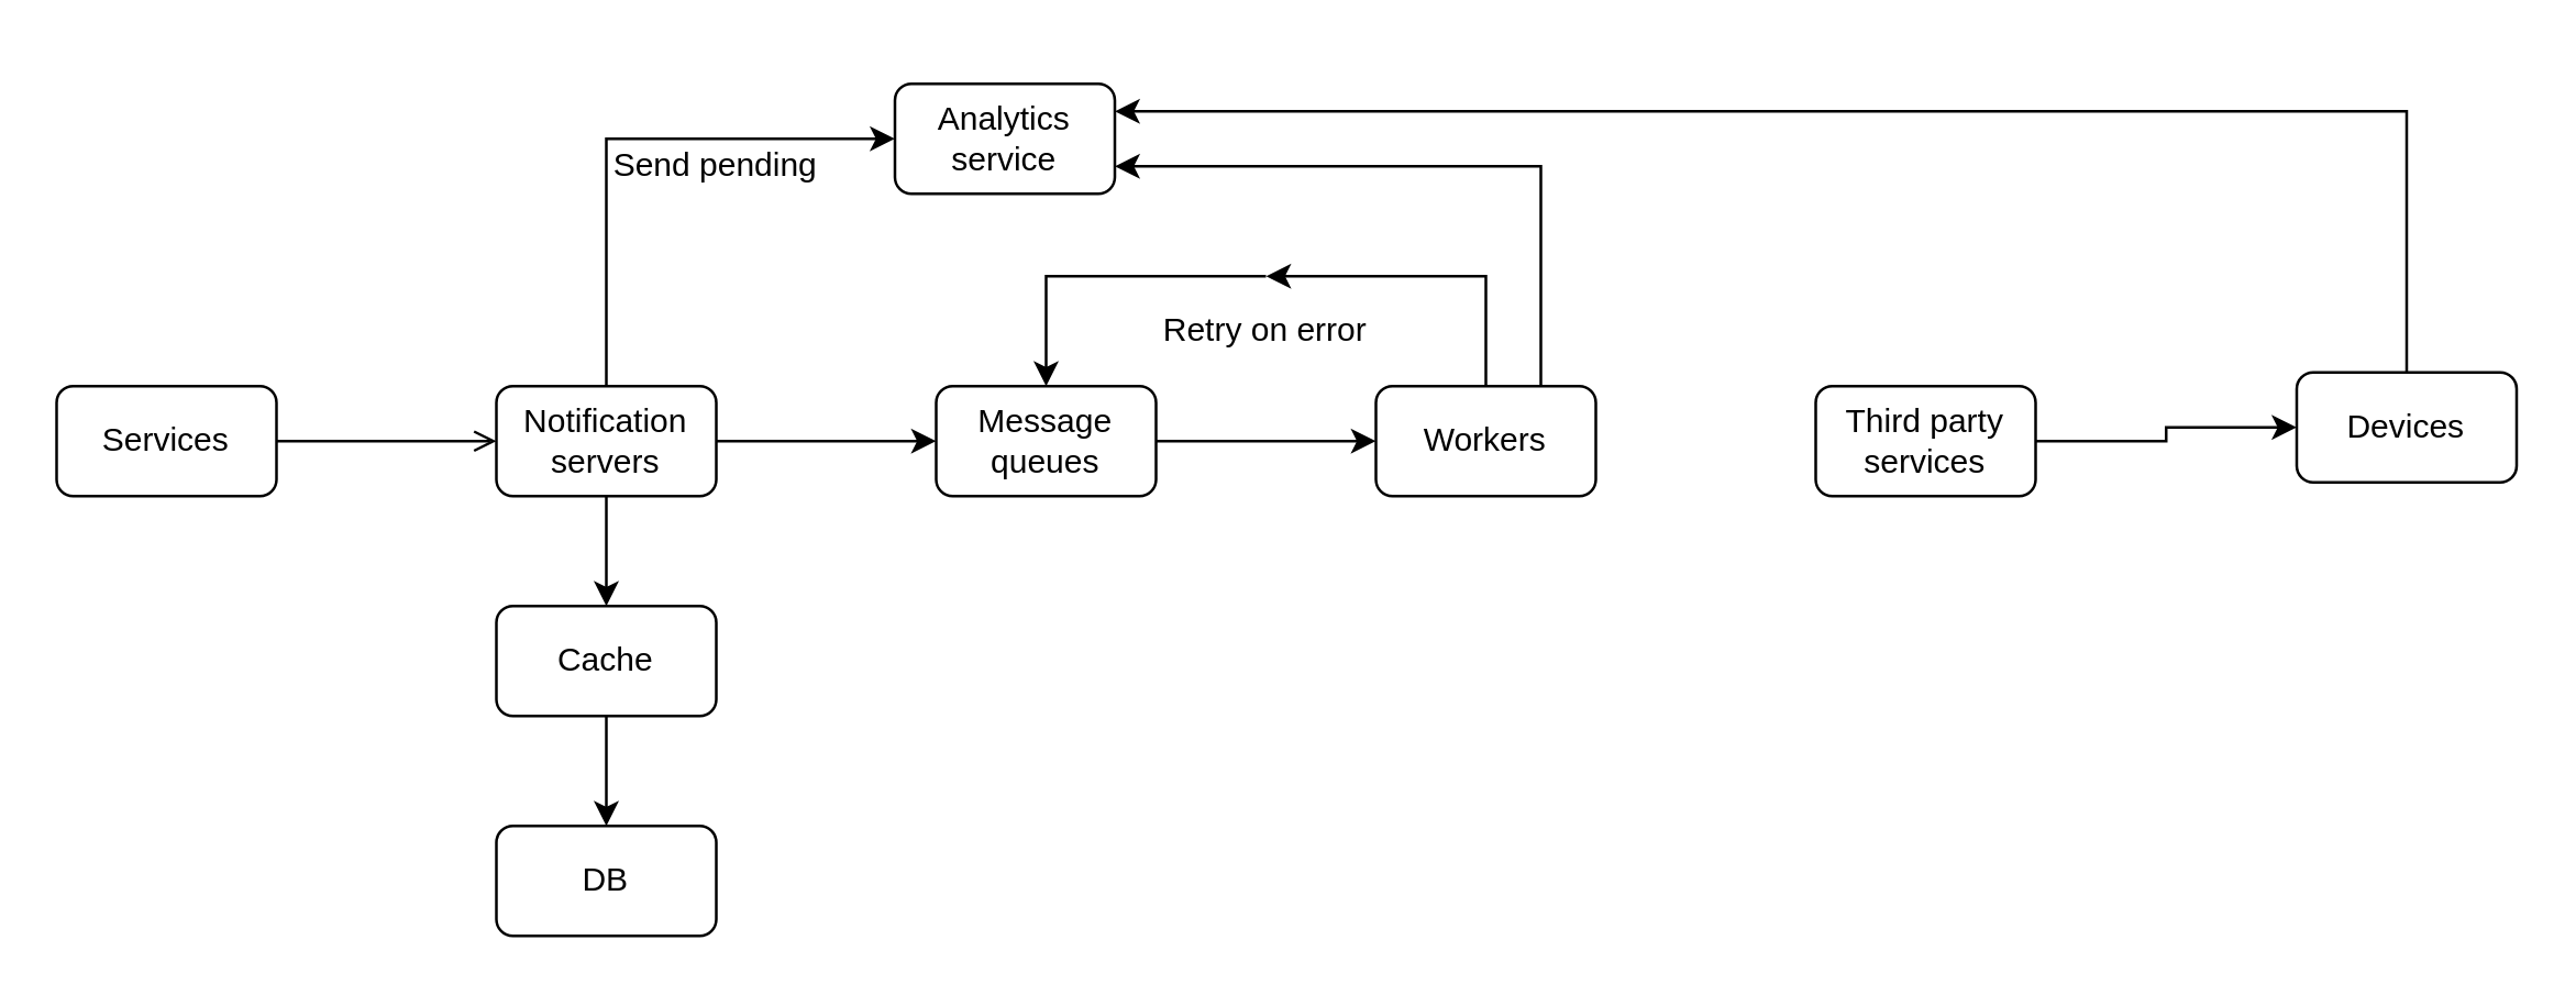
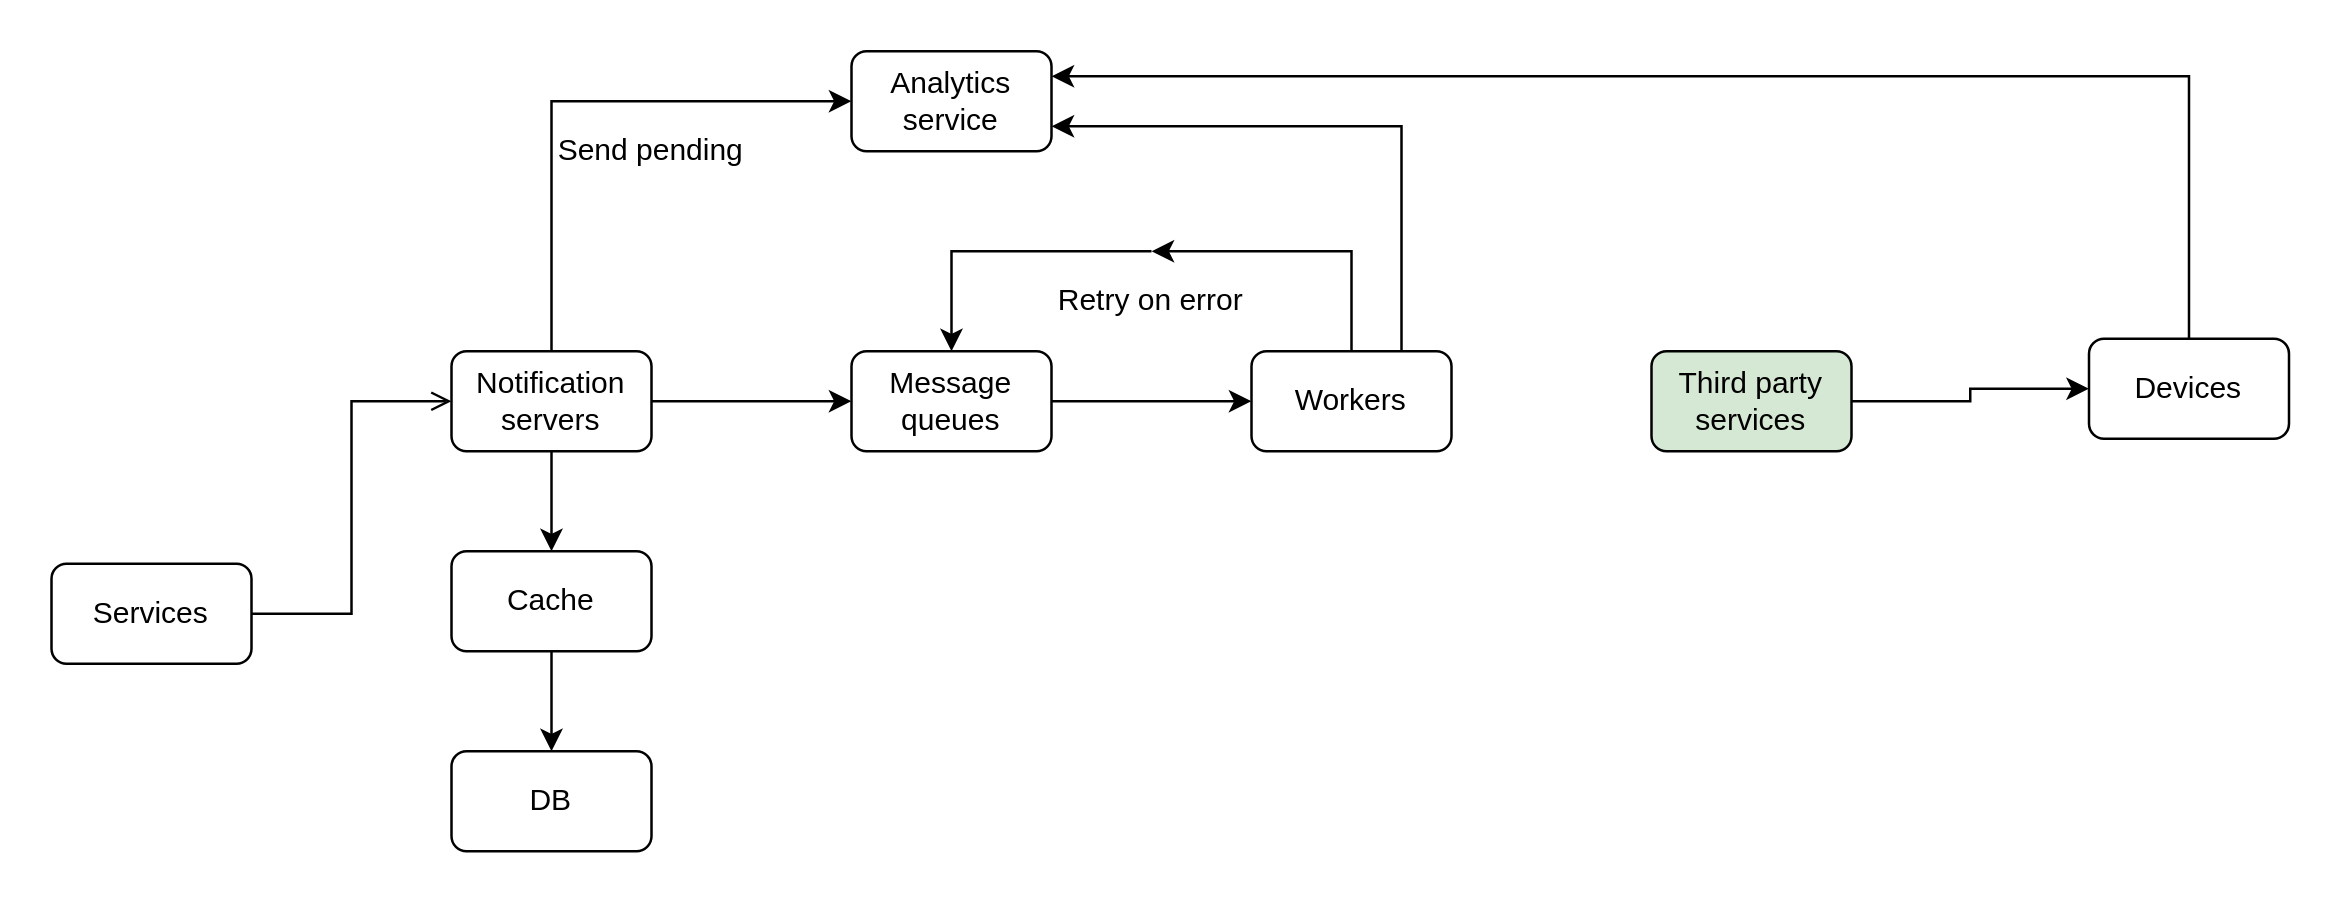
  <mxCell id="0" />
  <mxCell id="1" parent="0" />
  <mxCell id="2" style="edgeStyle=orthogonalEdgeStyle;rounded=0;orthogonalLoop=1;jettySize=auto;html=1;exitX=1;exitY=0.5;exitDx=0;exitDy=0;entryX=0;entryY=0.5;entryDx=0;entryDy=0;endArrow=open;" parent="1" source="3" target="7" edge="1"><mxGeometry relative="1" as="geometry" /></mxCell>
- <mxCell id="3" value="Services" style="rounded=1;whiteSpace=wrap;html=1;" parent="1" vertex="1"><mxGeometry x="20" y="140" width="80" height="40" as="geometry" /></mxCell>
+ <mxCell id="3" value="Services" style="rounded=1;whiteSpace=wrap;html=1;" parent="1" vertex="1"><mxGeometry x="20" y="225" width="80" height="40" as="geometry" /></mxCell>
  <mxCell id="4" style="edgeStyle=orthogonalEdgeStyle;rounded=0;orthogonalLoop=1;jettySize=auto;html=1;exitX=0.5;exitY=1;exitDx=0;exitDy=0;entryX=0.5;entryY=0;entryDx=0;entryDy=0;" parent="1" source="7" target="18" edge="1"><mxGeometry relative="1" as="geometry" /></mxCell>
  <mxCell id="5" style="edgeStyle=orthogonalEdgeStyle;rounded=0;orthogonalLoop=1;jettySize=auto;html=1;exitX=1;exitY=0.5;exitDx=0;exitDy=0;entryX=0;entryY=0.5;entryDx=0;entryDy=0;" edge="1" parent="1" source="7" target="9"><mxGeometry relative="1" as="geometry" /></mxCell>
  <mxCell id="6" style="edgeStyle=orthogonalEdgeStyle;rounded=0;orthogonalLoop=1;jettySize=auto;html=1;exitX=0.5;exitY=0;exitDx=0;exitDy=0;entryX=0;entryY=0.5;entryDx=0;entryDy=0;" edge="1" parent="1" source="7" target="20"><mxGeometry relative="1" as="geometry" /></mxCell>
  <mxCell id="7" value="Notification servers" style="rounded=1;whiteSpace=wrap;html=1;" parent="1" vertex="1"><mxGeometry x="180" y="140" width="80" height="40" as="geometry" /></mxCell>
  <mxCell id="8" style="edgeStyle=orthogonalEdgeStyle;rounded=0;orthogonalLoop=1;jettySize=auto;html=1;exitX=1;exitY=0.5;exitDx=0;exitDy=0;entryX=0;entryY=0.5;entryDx=0;entryDy=0;" parent="1" source="9" target="12" edge="1"><mxGeometry relative="1" as="geometry" /></mxCell>
  <mxCell id="9" value="Message queues" style="rounded=1;whiteSpace=wrap;html=1;" parent="1" vertex="1"><mxGeometry x="340" y="140" width="80" height="40" as="geometry" /></mxCell>
  <mxCell id="10" style="edgeStyle=orthogonalEdgeStyle;rounded=0;orthogonalLoop=1;jettySize=auto;html=1;exitX=0.75;exitY=0;exitDx=0;exitDy=0;entryX=1;entryY=0.75;entryDx=0;entryDy=0;" edge="1" parent="1" source="12" target="20"><mxGeometry relative="1" as="geometry" /></mxCell>
  <mxCell id="11" style="edgeStyle=orthogonalEdgeStyle;rounded=0;orthogonalLoop=1;jettySize=auto;html=1;exitX=0.5;exitY=0;exitDx=0;exitDy=0;entryX=0.5;entryY=0;entryDx=0;entryDy=0;" edge="1" parent="1" source="22" target="9"><mxGeometry relative="1" as="geometry"><Array as="points"><mxPoint x="380" y="100" /></Array></mxGeometry></mxCell>
  <mxCell id="12" value="Workers" style="rounded=1;whiteSpace=wrap;html=1;" parent="1" vertex="1"><mxGeometry x="500" y="140" width="80" height="40" as="geometry" /></mxCell>
  <mxCell id="13" style="edgeStyle=orthogonalEdgeStyle;rounded=0;orthogonalLoop=1;jettySize=auto;html=1;exitX=0.5;exitY=0;exitDx=0;exitDy=0;entryX=1;entryY=0.25;entryDx=0;entryDy=0;" edge="1" parent="1" source="14" target="20"><mxGeometry relative="1" as="geometry" /></mxCell>
  <mxCell id="14" value="Devices" style="rounded=1;whiteSpace=wrap;html=1;" parent="1" vertex="1"><mxGeometry x="835" y="135" width="80" height="40" as="geometry" /></mxCell>
  <mxCell id="15" style="edgeStyle=orthogonalEdgeStyle;rounded=0;orthogonalLoop=1;jettySize=auto;html=1;exitX=1;exitY=0.5;exitDx=0;exitDy=0;entryX=0;entryY=0.5;entryDx=0;entryDy=0;" parent="1" source="16" target="14" edge="1"><mxGeometry relative="1" as="geometry" /></mxCell>
- <mxCell id="16" value="Third party services" style="rounded=1;whiteSpace=wrap;html=1;" parent="1" vertex="1"><mxGeometry x="660" y="140" width="80" height="40" as="geometry" /></mxCell>
+ <mxCell id="16" value="Third party services" style="rounded=1;whiteSpace=wrap;html=1;fillColor=#d5e8d4;" parent="1" vertex="1"><mxGeometry x="660" y="140" width="80" height="40" as="geometry" /></mxCell>
  <mxCell id="17" style="edgeStyle=orthogonalEdgeStyle;rounded=0;orthogonalLoop=1;jettySize=auto;html=1;exitX=0.5;exitY=1;exitDx=0;exitDy=0;entryX=0.5;entryY=0;entryDx=0;entryDy=0;" parent="1" source="18" target="19" edge="1"><mxGeometry relative="1" as="geometry" /></mxCell>
  <mxCell id="18" value="Cache" style="rounded=1;whiteSpace=wrap;html=1;" parent="1" vertex="1"><mxGeometry x="180" y="220" width="80" height="40" as="geometry" /></mxCell>
  <mxCell id="19" value="DB" style="rounded=1;whiteSpace=wrap;html=1;" parent="1" vertex="1"><mxGeometry x="180" y="300" width="80" height="40" as="geometry" /></mxCell>
- <mxCell id="20" value="Analytics service" style="rounded=1;whiteSpace=wrap;html=1;" vertex="1" parent="1"><mxGeometry x="325" y="30" width="80" height="40" as="geometry" /></mxCell>
+ <mxCell id="20" value="Analytics service" style="rounded=1;whiteSpace=wrap;html=1;" vertex="1" parent="1"><mxGeometry x="340" y="20" width="80" height="40" as="geometry" /></mxCell>
  <mxCell id="21" value="" style="edgeStyle=orthogonalEdgeStyle;rounded=0;orthogonalLoop=1;jettySize=auto;html=1;exitX=0.5;exitY=0;exitDx=0;exitDy=0;entryX=0.5;entryY=0;entryDx=0;entryDy=0;" edge="1" parent="1" source="12" target="22"><mxGeometry relative="1" as="geometry"><mxPoint x="540" y="140" as="sourcePoint" /><mxPoint x="380" y="140" as="targetPoint" /><Array as="points"><mxPoint x="540" y="100" /></Array></mxGeometry></mxCell>
  <mxCell id="22" value="Retry on error" style="text;html=1;align=center;verticalAlign=middle;whiteSpace=wrap;rounded=0;" vertex="1" parent="1"><mxGeometry x="420" y="100" width="80" height="40" as="geometry" /></mxCell>
  <mxCell id="23" value="Send pending" style="text;html=1;align=center;verticalAlign=middle;whiteSpace=wrap;rounded=0;" vertex="1" parent="1"><mxGeometry x="220" y="40" width="80" height="40" as="geometry" /></mxCell>
